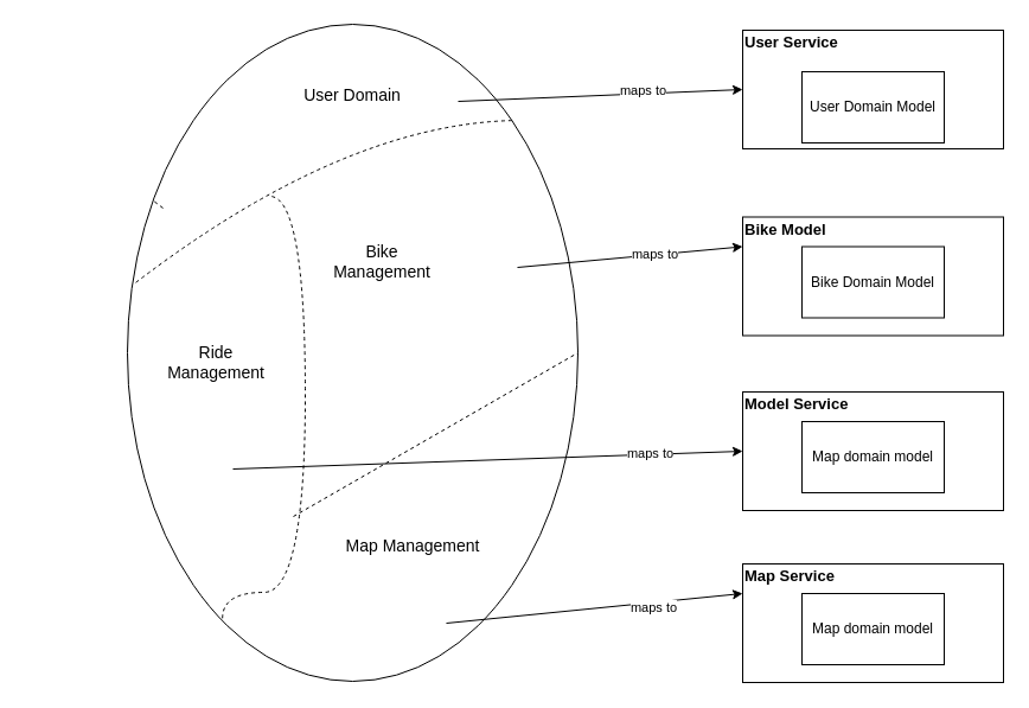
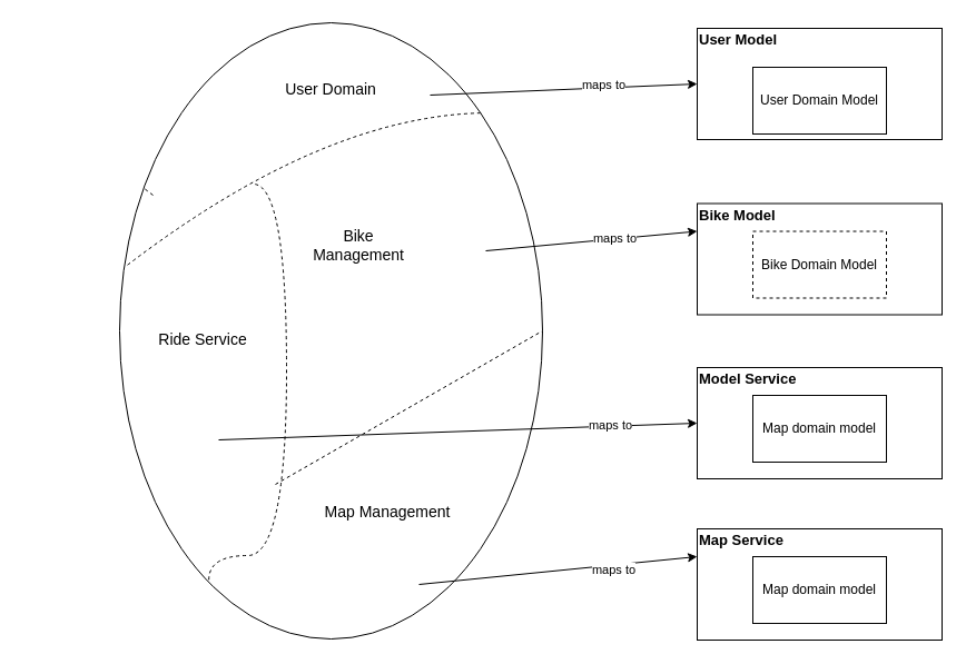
  <mxCell id="0" />
  <mxCell id="1" parent="0" />
  <mxCell id="2" value="" style="ellipse;whiteSpace=wrap;html=1;rotation=90;" parent="1" vertex="1"><mxGeometry x="20" y="107" width="554" height="380" as="geometry" /></mxCell>
  <mxCell id="3" value="" style="endArrow=none;dashed=1;html=1;rounded=0;" parent="1" target="2" edge="1"><mxGeometry width="50" height="50" relative="1" as="geometry"><mxPoint x="137" y="175" as="sourcePoint" /><mxPoint x="187" y="125" as="targetPoint" /></mxGeometry></mxCell>
  <mxCell id="4" value="" style="endArrow=none;dashed=1;html=1;rounded=0;entryX=0.396;entryY=0.987;entryDx=0;entryDy=0;entryPerimeter=0;exitX=0;exitY=0;exitDx=0;exitDy=0;edgeStyle=orthogonalEdgeStyle;curved=1;" parent="1" source="2" target="2" edge="1"><mxGeometry width="50" height="50" relative="1" as="geometry"><mxPoint x="177" y="225" as="sourcePoint" /><mxPoint x="227" y="175" as="targetPoint" /><Array as="points"><mxPoint x="287" y="105" /></Array></mxGeometry></mxCell>
  <mxCell id="5" value="" style="endArrow=none;dashed=1;html=1;rounded=0;exitX=0.904;exitY=0.789;exitDx=0;exitDy=0;exitPerimeter=0;edgeStyle=orthogonalEdgeStyle;curved=1;" parent="1" source="2" edge="1"><mxGeometry width="50" height="50" relative="1" as="geometry"><mxPoint x="187" y="485" as="sourcePoint" /><mxPoint x="227" y="165" as="targetPoint" /><Array as="points"><mxPoint x="257" y="499" /><mxPoint x="257" y="165" /></Array></mxGeometry></mxCell>
  <mxCell id="6" value="" style="endArrow=none;dashed=1;html=1;rounded=0;entryX=0.5;entryY=0;entryDx=0;entryDy=0;" parent="1" target="2" edge="1"><mxGeometry width="50" height="50" relative="1" as="geometry"><mxPoint x="247" y="435" as="sourcePoint" /><mxPoint x="477" y="235" as="targetPoint" /></mxGeometry></mxCell>
  <mxCell id="7" value="User Domain" style="text;html=1;strokeColor=none;fillColor=none;align=center;verticalAlign=middle;whiteSpace=wrap;rounded=0;fontSize=14;" parent="1" vertex="1"><mxGeometry x="227" y="65" width="140" height="30" as="geometry" /></mxCell>
- <mxCell id="8" value="Ride Management" style="text;html=1;strokeColor=none;fillColor=none;align=center;verticalAlign=middle;whiteSpace=wrap;rounded=0;fontSize=14;" parent="1" vertex="1"><mxGeometry x="127" y="265" width="110" height="80" as="geometry" /></mxCell>
+ <mxCell id="8" value="Ride Service" style="text;html=1;strokeColor=none;fillColor=none;align=center;verticalAlign=middle;whiteSpace=wrap;rounded=0;fontSize=14;" parent="1" vertex="1"><mxGeometry x="127" y="265" width="110" height="80" as="geometry" /></mxCell>
  <mxCell id="9" value="&lt;font style=&quot;font-size: 14px;&quot;&gt;Bike Management&lt;/font&gt;" style="text;html=1;strokeColor=none;fillColor=none;align=center;verticalAlign=middle;whiteSpace=wrap;rounded=0;" parent="1" vertex="1"><mxGeometry x="267" y="195" width="110" height="50" as="geometry" /></mxCell>
  <mxCell id="10" value="Map Management" style="text;html=1;strokeColor=none;fillColor=none;align=center;verticalAlign=middle;whiteSpace=wrap;rounded=0;fontSize=14;" parent="1" vertex="1"><mxGeometry x="266" y="405" width="164" height="110" as="geometry" /></mxCell>
  <mxCell id="11" value="" style="rounded=0;whiteSpace=wrap;html=1;" parent="1" vertex="1"><mxGeometry x="626" y="25" width="220" height="100" as="geometry" /></mxCell>
- <mxCell id="12" value="User Service" style="text;html=1;strokeColor=none;fillColor=none;align=left;verticalAlign=middle;whiteSpace=wrap;rounded=0;fontSize=13;fontStyle=1" parent="1" vertex="1"><mxGeometry x="626" y="20" width="190" height="30" as="geometry" /></mxCell>
+ <mxCell id="12" value="User Model" style="text;html=1;strokeColor=none;fillColor=none;align=left;verticalAlign=middle;whiteSpace=wrap;rounded=0;fontSize=13;fontStyle=1" parent="1" vertex="1"><mxGeometry x="626" y="20" width="190" height="30" as="geometry" /></mxCell>
  <mxCell id="13" value="User Domain Model" style="rounded=0;whiteSpace=wrap;html=1;" parent="1" vertex="1"><mxGeometry x="676" y="60" width="120" height="60" as="geometry" /></mxCell>
  <mxCell id="14" value="" style="rounded=0;whiteSpace=wrap;html=1;" vertex="1" parent="1"><mxGeometry x="626" y="182.5" width="220" height="100" as="geometry" /></mxCell>
  <mxCell id="15" value="Bike Model" style="text;html=1;strokeColor=none;fillColor=none;align=left;verticalAlign=middle;whiteSpace=wrap;rounded=0;fontSize=13;fontStyle=1" vertex="1" parent="1"><mxGeometry x="626" y="177.5" width="190" height="30" as="geometry" /></mxCell>
- <mxCell id="16" value="Bike Domain Model" style="rounded=0;whiteSpace=wrap;html=1;" vertex="1" parent="1"><mxGeometry x="676" y="207.5" width="120" height="60" as="geometry" /></mxCell>
+ <mxCell id="16" value="Bike Domain Model" style="rounded=0;whiteSpace=wrap;html=1;dashed=1;" vertex="1" parent="1"><mxGeometry x="676" y="207.5" width="120" height="60" as="geometry" /></mxCell>
  <mxCell id="17" value="" style="rounded=0;whiteSpace=wrap;html=1;" vertex="1" parent="1"><mxGeometry x="626" y="330" width="220" height="100" as="geometry" /></mxCell>
  <mxCell id="18" value="Model Service" style="text;html=1;strokeColor=none;fillColor=none;align=left;verticalAlign=middle;whiteSpace=wrap;rounded=0;fontSize=13;fontStyle=1" vertex="1" parent="1"><mxGeometry x="626" y="325" width="190" height="30" as="geometry" /></mxCell>
  <mxCell id="19" value="Map domain model" style="rounded=0;whiteSpace=wrap;html=1;" vertex="1" parent="1"><mxGeometry x="676" y="355" width="120" height="60" as="geometry" /></mxCell>
  <mxCell id="20" value="" style="rounded=0;whiteSpace=wrap;html=1;" vertex="1" parent="1"><mxGeometry x="626" y="475" width="220" height="100" as="geometry" /></mxCell>
  <mxCell id="21" value="Map Service" style="text;html=1;strokeColor=none;fillColor=none;align=left;verticalAlign=middle;whiteSpace=wrap;rounded=0;fontSize=13;fontStyle=1" vertex="1" parent="1"><mxGeometry x="626" y="470" width="190" height="30" as="geometry" /></mxCell>
  <mxCell id="22" value="Map domain model" style="rounded=0;whiteSpace=wrap;html=1;" vertex="1" parent="1"><mxGeometry x="676" y="500" width="120" height="60" as="geometry" /></mxCell>
  <mxCell id="23" value="" style="endArrow=classic;html=1;rounded=0;entryX=0;entryY=0.5;entryDx=0;entryDy=0;" edge="1" parent="1" target="11"><mxGeometry width="50" height="50" relative="1" as="geometry"><mxPoint x="386" y="85" as="sourcePoint" /><mxPoint x="436" y="35" as="targetPoint" /></mxGeometry></mxCell>
  <mxCell id="24" value="maps to" style="edgeLabel;html=1;align=center;verticalAlign=middle;resizable=0;points=[];" vertex="1" connectable="0" parent="23"><mxGeometry x="0.301" y="2" relative="1" as="geometry"><mxPoint y="-1" as="offset" /></mxGeometry></mxCell>
  <mxCell id="25" value="" style="endArrow=classic;html=1;rounded=0;entryX=0;entryY=0.25;entryDx=0;entryDy=0;" edge="1" parent="1" target="14"><mxGeometry width="50" height="50" relative="1" as="geometry"><mxPoint x="436" y="225" as="sourcePoint" /><mxPoint x="486" y="175" as="targetPoint" /></mxGeometry></mxCell>
  <mxCell id="26" value="maps to" style="edgeLabel;html=1;align=center;verticalAlign=middle;resizable=0;points=[];" vertex="1" connectable="0" parent="25"><mxGeometry x="0.212" y="1" relative="1" as="geometry"><mxPoint as="offset" /></mxGeometry></mxCell>
  <mxCell id="27" value="" style="endArrow=classic;html=1;rounded=0;entryX=0;entryY=0.5;entryDx=0;entryDy=0;" edge="1" parent="1" target="17"><mxGeometry width="50" height="50" relative="1" as="geometry"><mxPoint x="196" y="395" as="sourcePoint" /><mxPoint x="246" y="345" as="targetPoint" /></mxGeometry></mxCell>
  <mxCell id="28" value="maps to" style="edgeLabel;html=1;align=center;verticalAlign=middle;resizable=0;points=[];" vertex="1" connectable="0" parent="27"><mxGeometry x="0.637" y="1" relative="1" as="geometry"><mxPoint as="offset" /></mxGeometry></mxCell>
  <mxCell id="29" value="" style="endArrow=classic;html=1;rounded=0;entryX=0;entryY=0.25;entryDx=0;entryDy=0;" edge="1" parent="1" target="20"><mxGeometry width="50" height="50" relative="1" as="geometry"><mxPoint x="376" y="525" as="sourcePoint" /><mxPoint x="426" y="475" as="targetPoint" /></mxGeometry></mxCell>
  <mxCell id="30" value="maps to" style="edgeLabel;html=1;align=center;verticalAlign=middle;resizable=0;points=[];" vertex="1" connectable="0" parent="29"><mxGeometry x="0.397" y="-3" relative="1" as="geometry"><mxPoint y="1" as="offset" /></mxGeometry></mxCell>
